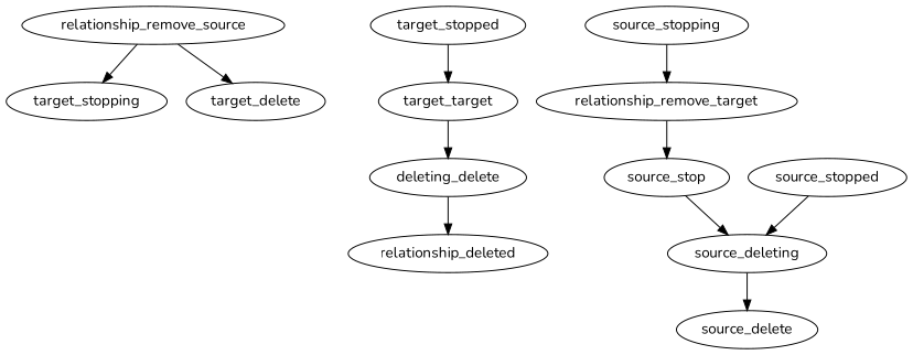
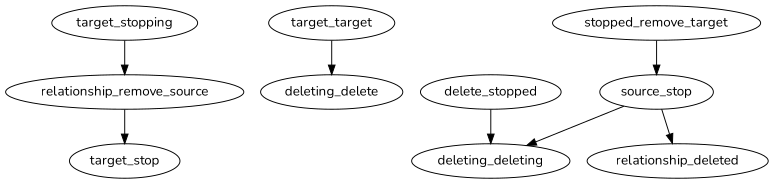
  digraph {
    fontname=Nunito
    node [fontname=Nunito]
    edge [fontname=Nunito]
    target_stopping
    relationship_remove_source
-   target_stop [label=target_delete]
+   target_stop
    n4 [label=target_target]
-   target_stopped
    n6 [label=deleting_delete]
    n7 [label=relationship_deleted]
-   source_stopping
-   relationship_remove_target
+   relationship_remove_target [label=stopped_remove_target]
    source_stop
-   source_deleting
-   source_stopped
-   source_delete
-   relationship_remove_source -> target_stopping
+   source_deleting [label=deleting_deleting]
+   source_stopped [label=delete_stopped]
+   target_stopping -> relationship_remove_source
    relationship_remove_source -> target_stop
    n4 -> n6
-   target_stopped -> n4
-   n6 -> n7
-   source_stopping -> relationship_remove_target
+   source_stop -> n7
    relationship_remove_target -> source_stop
    source_stop -> source_deleting
-   source_deleting -> source_delete
    source_stopped -> source_deleting
  }
